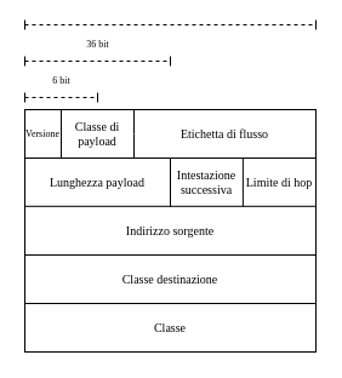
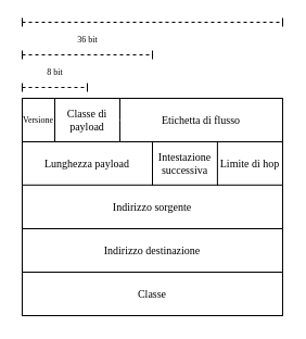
  <mxCell id="0" />
  <mxCell id="1" parent="0" />
  <mxCell id="2" value="" style="rounded=0;whiteSpace=wrap;html=1;" parent="1" vertex="1"><mxGeometry x="20" y="90" width="240" height="200" as="geometry" /></mxCell>
  <mxCell id="3" value="" style="endArrow=none;html=1;rounded=0;entryX=1;entryY=0.25;entryDx=0;entryDy=0;exitX=0;exitY=0.25;exitDx=0;exitDy=0;" parent="1" edge="1"><mxGeometry width="50" height="50" relative="1" as="geometry"><mxPoint x="20" y="169.8" as="sourcePoint" /><mxPoint x="260" y="169.8" as="targetPoint" /></mxGeometry></mxCell>
  <mxCell id="4" value="" style="endArrow=baseDash;dashed=1;html=1;rounded=0;fontFamily=Times New Roman;fontSize=8;startArrow=baseDash;startFill=0;endFill=0;" parent="1" edge="1"><mxGeometry width="50" height="50" relative="1" as="geometry"><mxPoint x="20" y="20" as="sourcePoint" /><mxPoint x="260" y="20" as="targetPoint" /></mxGeometry></mxCell>
  <mxCell id="5" value="" style="endArrow=none;html=1;rounded=0;exitX=0;exitY=1;exitDx=0;exitDy=0;entryX=1;entryY=1;entryDx=0;entryDy=0;" parent="1" edge="1"><mxGeometry width="50" height="50" relative="1" as="geometry"><mxPoint x="20" y="210" as="sourcePoint" /><mxPoint x="260" y="210" as="targetPoint" /></mxGeometry></mxCell>
  <mxCell id="6" value="" style="endArrow=none;html=1;rounded=0;fontSize=9;entryX=1;entryY=0;entryDx=0;entryDy=0;exitX=0;exitY=1;exitDx=0;exitDy=0;" parent="1" edge="1"><mxGeometry width="50" height="50" relative="1" as="geometry"><mxPoint x="20" y="130" as="sourcePoint" /><mxPoint x="260" y="130" as="targetPoint" /></mxGeometry></mxCell>
  <mxCell id="7" value="" style="endArrow=none;html=1;rounded=0;fontSize=9;entryX=1;entryY=1;entryDx=0;entryDy=0;exitX=0;exitY=1;exitDx=0;exitDy=0;" parent="1" edge="1"><mxGeometry width="50" height="50" relative="1" as="geometry"><mxPoint x="20" y="250" as="sourcePoint" /><mxPoint x="260" y="250" as="targetPoint" /></mxGeometry></mxCell>
  <mxCell id="8" value="Classe" style="text;html=1;strokeColor=none;fillColor=none;align=center;verticalAlign=middle;whiteSpace=wrap;rounded=0;fontFamily=Times New Roman;fontSize=10;" parent="1" vertex="1"><mxGeometry x="20" y="250" width="240" height="40" as="geometry" /></mxCell>
  <mxCell id="9" value="&lt;span style=&quot;line-height: 105%; font-family: &amp;quot;Calisto MT&amp;quot;, serif;&quot;&gt;&lt;font style=&quot;font-size: 10px;&quot;&gt;Classe di payload&lt;/font&gt;&lt;/span&gt;" style="text;html=1;strokeColor=none;fillColor=none;align=center;verticalAlign=middle;whiteSpace=wrap;rounded=0;fontFamily=Times New Roman;fontSize=10;" parent="1" vertex="1"><mxGeometry x="50" y="90" width="60" height="40" as="geometry" /></mxCell>
  <mxCell id="10" value="" style="endArrow=baseDash;dashed=1;html=1;rounded=0;fontFamily=Times New Roman;fontSize=8;startArrow=baseDash;startFill=0;endFill=0;" parent="1" edge="1"><mxGeometry width="50" height="50" relative="1" as="geometry"><mxPoint x="20" y="80" as="sourcePoint" /><mxPoint x="80" y="80" as="targetPoint" /></mxGeometry></mxCell>
- <mxCell id="11" value="&lt;font style=&quot;font-size: 8px;&quot;&gt;6 bit&lt;/font&gt;" style="text;html=1;align=center;verticalAlign=middle;resizable=0;points=[];autosize=1;strokeColor=none;fillColor=none;fontSize=10;fontFamily=Times New Roman;" parent="1" vertex="1"><mxGeometry x="30" y="50" width="40" height="30" as="geometry" /></mxCell>
+ <mxCell id="11" value="&lt;font style=&quot;font-size: 8px;&quot;&gt;8 bit&lt;/font&gt;" style="text;html=1;align=center;verticalAlign=middle;resizable=0;points=[];autosize=1;strokeColor=none;fillColor=none;fontSize=10;fontFamily=Times New Roman;" parent="1" vertex="1"><mxGeometry x="30" y="50" width="40" height="30" as="geometry" /></mxCell>
  <mxCell id="12" value="" style="endArrow=baseDash;dashed=1;html=1;rounded=0;fontFamily=Times New Roman;fontSize=8;startArrow=baseDash;startFill=0;endFill=0;" parent="1" edge="1"><mxGeometry width="50" height="50" relative="1" as="geometry"><mxPoint x="20" y="50" as="sourcePoint" /><mxPoint x="140" y="50" as="targetPoint" /></mxGeometry></mxCell>
  <mxCell id="13" value="&lt;font style=&quot;font-size: 8px;&quot;&gt;36 bit&lt;/font&gt;" style="text;html=1;align=center;verticalAlign=middle;resizable=0;points=[];autosize=1;strokeColor=none;fillColor=none;fontSize=10;fontFamily=Times New Roman;" parent="1" vertex="1"><mxGeometry x="60" y="20" width="40" height="30" as="geometry" /></mxCell>
  <mxCell id="14" value="" style="endArrow=none;html=1;rounded=0;" parent="1" edge="1"><mxGeometry width="50" height="50" relative="1" as="geometry"><mxPoint x="50" y="130" as="sourcePoint" /><mxPoint x="50" y="90" as="targetPoint" /></mxGeometry></mxCell>
  <mxCell id="15" value="&lt;span style=&quot;line-height: 105%; font-family: &amp;quot;Calisto MT&amp;quot;, serif;&quot;&gt;&lt;font style=&quot;font-size: 8px;&quot;&gt;Versione&lt;/font&gt;&lt;/span&gt;" style="text;html=1;strokeColor=none;fillColor=none;align=center;verticalAlign=middle;whiteSpace=wrap;rounded=0;fontFamily=Times New Roman;fontSize=10;" parent="1" vertex="1"><mxGeometry x="20" y="90" width="30" height="40" as="geometry" /></mxCell>
  <mxCell id="16" value="" style="endArrow=none;html=1;rounded=0;fontSize=8;" parent="1" edge="1"><mxGeometry width="50" height="50" relative="1" as="geometry"><mxPoint x="140" y="170" as="sourcePoint" /><mxPoint x="140" y="130" as="targetPoint" /></mxGeometry></mxCell>
  <mxCell id="17" value="&lt;span style=&quot;line-height: 105%; font-family: &amp;quot;Calisto MT&amp;quot;, serif;&quot;&gt;&lt;font style=&quot;font-size: 10px;&quot;&gt;Lunghezza payload&lt;/font&gt;&lt;/span&gt;" style="text;html=1;strokeColor=none;fillColor=none;align=center;verticalAlign=middle;whiteSpace=wrap;rounded=0;fontFamily=Times New Roman;fontSize=10;" parent="1" vertex="1"><mxGeometry x="20" y="130" width="120" height="40" as="geometry" /></mxCell>
  <mxCell id="18" value="" style="endArrow=none;html=1;rounded=0;fontSize=8;" parent="1" edge="1"><mxGeometry width="50" height="50" relative="1" as="geometry"><mxPoint x="199.88" y="170" as="sourcePoint" /><mxPoint x="199.88" y="130" as="targetPoint" /></mxGeometry></mxCell>
  <mxCell id="19" value="Indirizzo sorgente" style="text;html=1;strokeColor=none;fillColor=none;align=center;verticalAlign=middle;whiteSpace=wrap;rounded=0;fontFamily=Times New Roman;fontSize=10;" parent="1" vertex="1"><mxGeometry x="20" y="170" width="240" height="40" as="geometry" /></mxCell>
  <mxCell id="20" value="" style="endArrow=none;html=1;rounded=0;entryX=0.5;entryY=0;entryDx=0;entryDy=0;exitX=0;exitY=1;exitDx=0;exitDy=0;" edge="1" parent="1"><mxGeometry width="50" height="50" relative="1" as="geometry"><mxPoint x="110" y="130" as="sourcePoint" /><mxPoint x="110" y="90" as="targetPoint" /><Array as="points"><mxPoint x="110" y="110" /></Array></mxGeometry></mxCell>
  <mxCell id="21" value="&lt;span style=&quot;line-height: 105%; font-family: &amp;quot;Calisto MT&amp;quot;, serif;&quot;&gt;&lt;font style=&quot;font-size: 10px;&quot;&gt;Etichetta di flusso&lt;/font&gt;&lt;/span&gt;" style="text;html=1;strokeColor=none;fillColor=none;align=center;verticalAlign=middle;whiteSpace=wrap;rounded=0;fontFamily=Times New Roman;fontSize=10;" vertex="1" parent="1"><mxGeometry x="110" y="90" width="150" height="40" as="geometry" /></mxCell>
  <mxCell id="22" value="&lt;font face=&quot;Calisto MT, serif&quot;&gt;Limite di hop&lt;/font&gt;" style="text;html=1;strokeColor=none;fillColor=none;align=center;verticalAlign=middle;whiteSpace=wrap;rounded=0;fontFamily=Times New Roman;fontSize=10;" vertex="1" parent="1"><mxGeometry x="200" y="130" width="60" height="40" as="geometry" /></mxCell>
  <mxCell id="23" value="&lt;font face=&quot;Calisto MT, serif&quot;&gt;Intestazione successiva&lt;/font&gt;" style="text;html=1;strokeColor=none;fillColor=none;align=center;verticalAlign=middle;whiteSpace=wrap;rounded=0;fontFamily=Times New Roman;fontSize=10;" vertex="1" parent="1"><mxGeometry x="140" y="130" width="60" height="40" as="geometry" /></mxCell>
- <mxCell id="24" value="Classe destinazione" style="text;html=1;strokeColor=none;fillColor=none;align=center;verticalAlign=middle;whiteSpace=wrap;rounded=0;fontFamily=Times New Roman;fontSize=10;" vertex="1" parent="1"><mxGeometry x="20" y="210" width="240" height="40" as="geometry" /></mxCell>
+ <mxCell id="24" value="Indirizzo destinazione" style="text;html=1;strokeColor=none;fillColor=none;align=center;verticalAlign=middle;whiteSpace=wrap;rounded=0;fontFamily=Times New Roman;fontSize=10;" vertex="1" parent="1"><mxGeometry x="20" y="210" width="240" height="40" as="geometry" /></mxCell>
